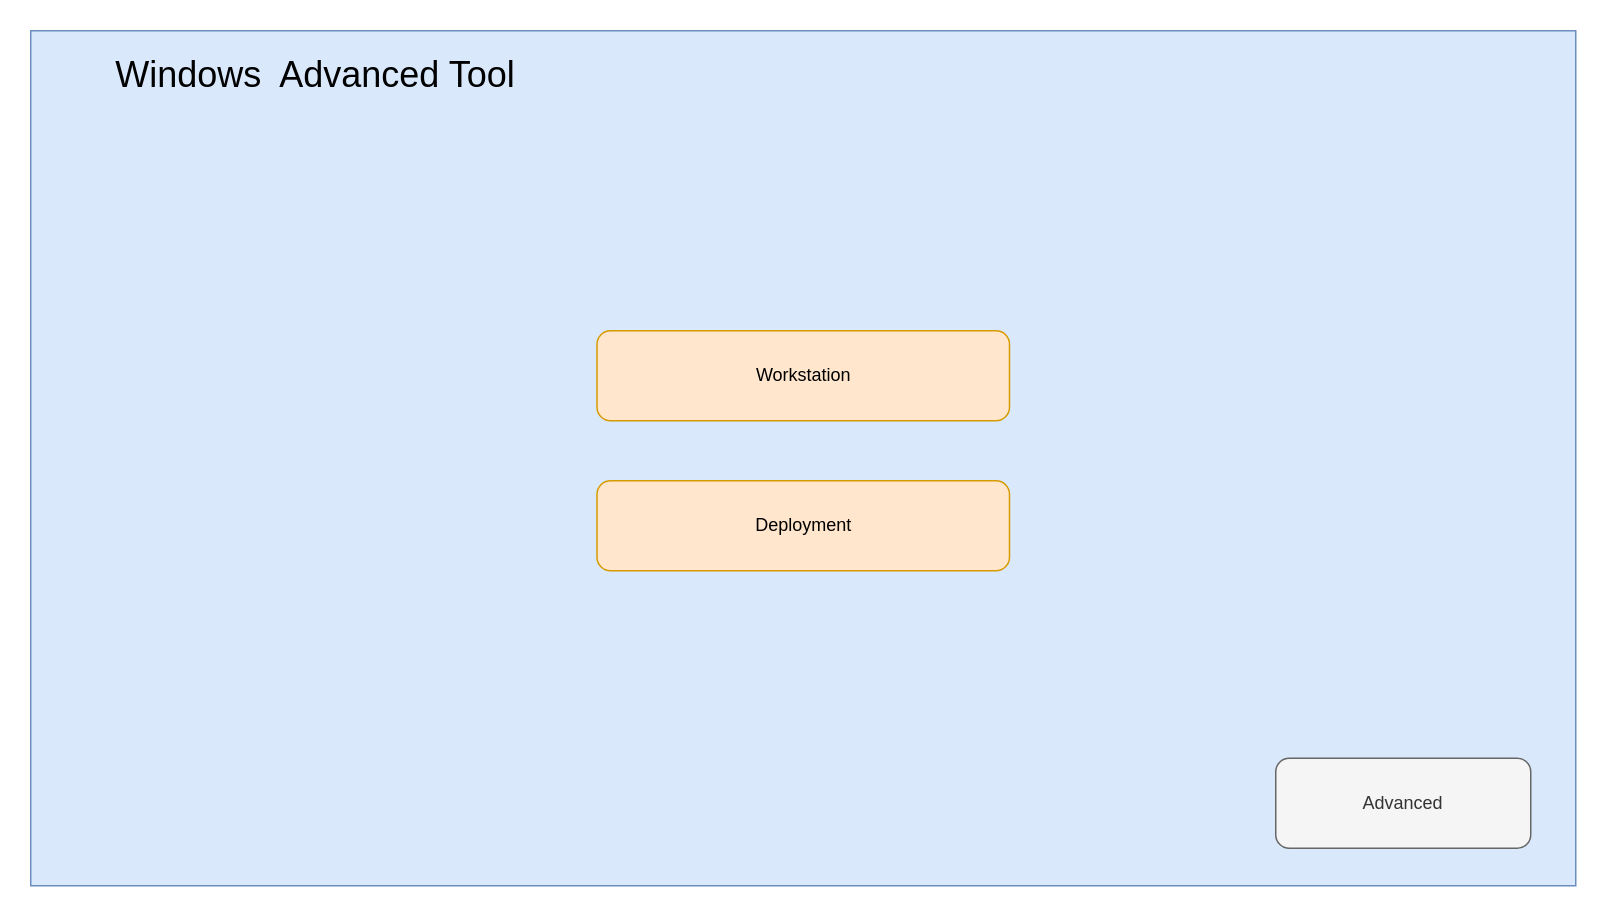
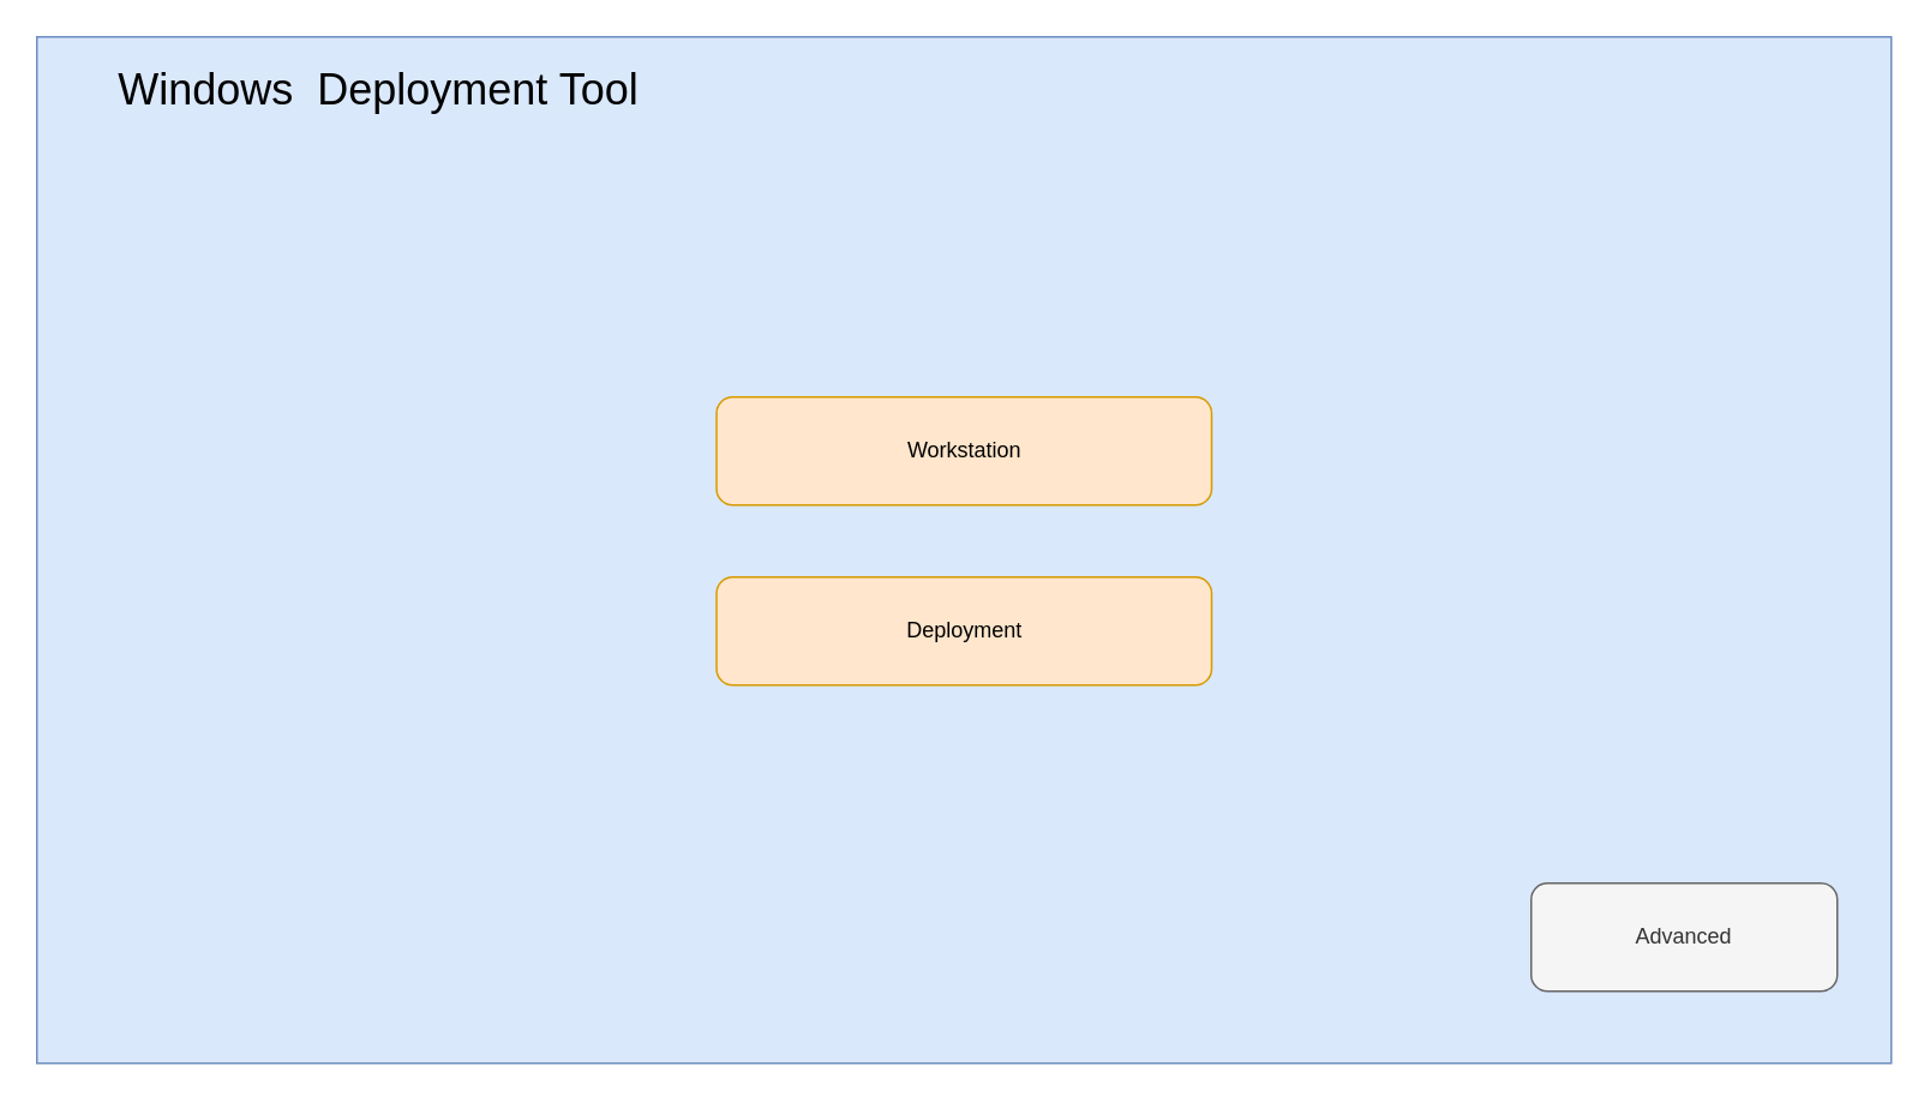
  <mxCell id="0" style=";html=1;" />
  <mxCell id="1" style=";html=1;" parent="0" />
  <mxCell id="2" value="" style="rounded=0;whiteSpace=wrap;html=1;fillColor=#dae8fc;strokeColor=#6c8ebf;" vertex="1" parent="1"><mxGeometry x="20" y="20" width="1030" height="570" as="geometry" /></mxCell>
- <mxCell id="3" value="Windows&amp;nbsp; Advanced Tool" style="text;html=1;align=center;verticalAlign=middle;whiteSpace=wrap;rounded=0;fontSize=24;" vertex="1" parent="1"><mxGeometry x="50" y="40" width="320" height="20" as="geometry" /></mxCell>
+ <mxCell id="3" value="Windows&amp;nbsp; Deployment Tool" style="text;html=1;align=center;verticalAlign=middle;whiteSpace=wrap;rounded=0;fontSize=24;" vertex="1" parent="1"><mxGeometry x="50" y="40" width="320" height="20" as="geometry" /></mxCell>
  <mxCell id="4" value="Workstation" style="rounded=1;whiteSpace=wrap;html=1;fillColor=#ffe6cc;strokeColor=#d79b00;" vertex="1" parent="1"><mxGeometry x="397.5" y="220" width="275" height="60" as="geometry" /></mxCell>
  <mxCell id="5" value="Deployment" style="rounded=1;whiteSpace=wrap;html=1;fillColor=#ffe6cc;strokeColor=#d79b00;" vertex="1" parent="1"><mxGeometry x="397.5" y="320" width="275" height="60" as="geometry" /></mxCell>
- <mxCell id="6" value="Advanced" style="rounded=1;whiteSpace=wrap;html=1;fillColor=#f5f5f5;strokeColor=#666666;fontColor=#333333;" vertex="1" parent="1"><mxGeometry x="850" y="505" width="170" height="60" as="geometry" /></mxCell>
+ <mxCell id="6" value="Advanced" style="rounded=1;whiteSpace=wrap;html=1;fillColor=#f5f5f5;strokeColor=#666666;fontColor=#333333;" vertex="1" parent="1"><mxGeometry x="850" y="490" width="170" height="60" as="geometry" /></mxCell>
